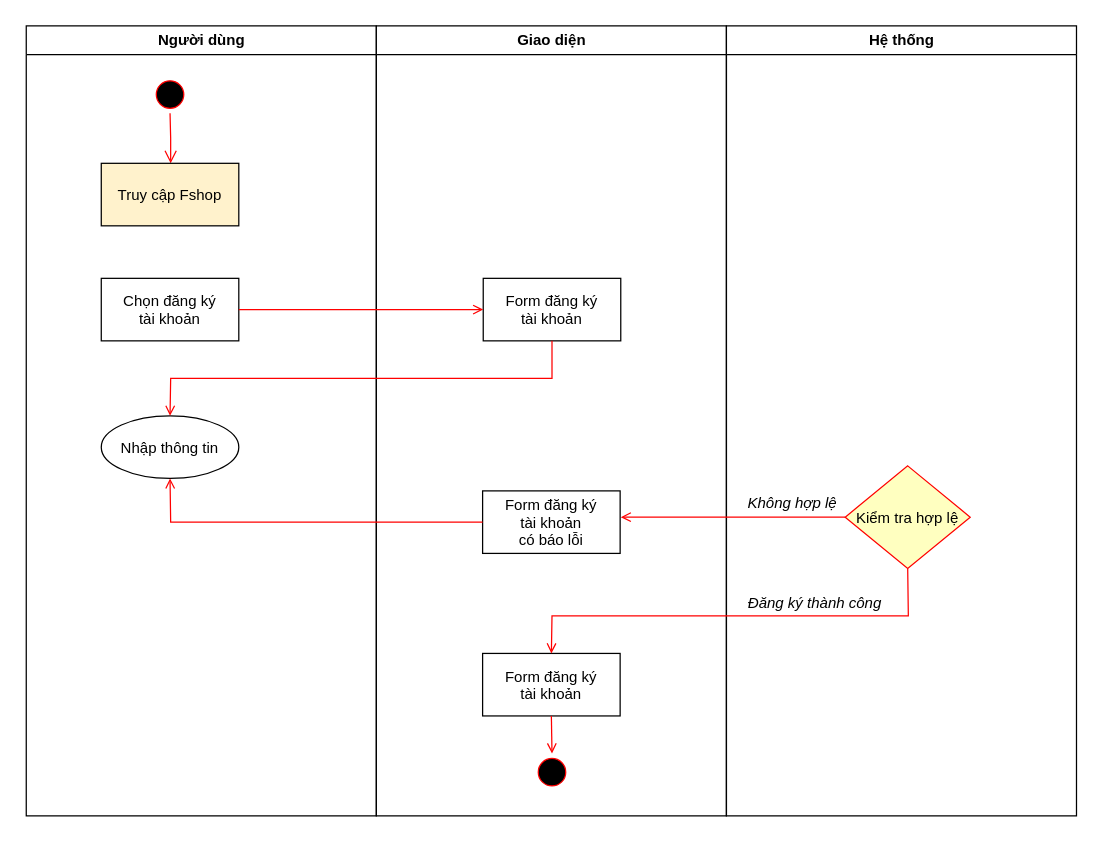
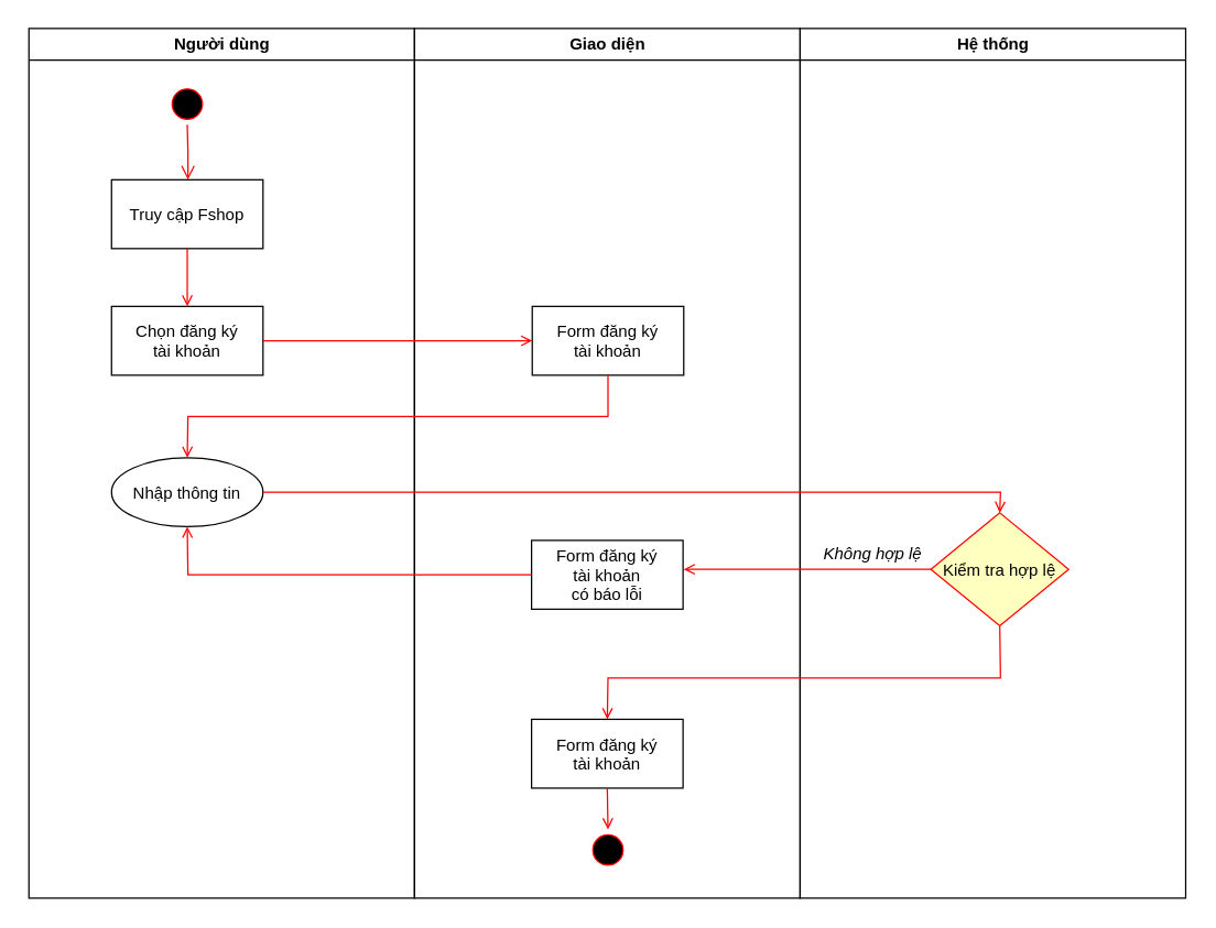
  <mxCell id="0" />
  <mxCell id="1" parent="0" />
  <mxCell id="2" value="Người dùng" style="swimlane;whiteSpace=wrap" parent="1" vertex="1"><mxGeometry x="20.5" y="20" width="280" height="632" as="geometry" /></mxCell>
  <mxCell id="3" value="" style="ellipse;shape=startState;fillColor=#000000;strokeColor=#ff0000;" parent="2" vertex="1"><mxGeometry x="100" y="40" width="30" height="30" as="geometry" /></mxCell>
  <mxCell id="4" value="" style="edgeStyle=elbowEdgeStyle;elbow=horizontal;verticalAlign=bottom;endArrow=open;endSize=8;strokeColor=#FF0000;endFill=1;rounded=0" parent="2" source="3" target="5" edge="1"><mxGeometry x="100" y="40" as="geometry"><mxPoint x="115" y="110" as="targetPoint" /></mxGeometry></mxCell>
- <mxCell id="5" value="Truy cập Fshop" style="fillColor=#fff2cc;" parent="2" vertex="1"><mxGeometry x="60" y="110" width="110" height="50" as="geometry" /></mxCell>
+ <mxCell id="5" value="Truy cập Fshop" style="" parent="2" vertex="1"><mxGeometry x="60" y="110" width="110" height="50" as="geometry" /></mxCell>
  <mxCell id="6" value="Chọn đăng ký &#10;tài khoản" style="" parent="2" vertex="1"><mxGeometry x="60" y="202" width="110" height="50" as="geometry" /></mxCell>
+ <mxCell id="7" value="" style="endArrow=open;strokeColor=#FF0000;endFill=1;rounded=0" parent="2" source="5" target="6" edge="1"><mxGeometry relative="1" as="geometry" /></mxCell>
  <mxCell id="8" value="Nhập thông tin" style="ellipse;" parent="2" vertex="1"><mxGeometry x="60" y="312" width="110" height="50" as="geometry" /></mxCell>
  <mxCell id="9" value="Giao diện" style="swimlane;whiteSpace=wrap" parent="1" vertex="1"><mxGeometry x="300.5" y="20" width="280" height="632" as="geometry" /></mxCell>
  <mxCell id="10" value="Form đăng ký &#10;tài khoản" style="" parent="9" vertex="1"><mxGeometry x="85.5" y="202" width="110" height="50" as="geometry" /></mxCell>
  <mxCell id="11" value="Form đăng ký &#10;tài khoản" style="" vertex="1" parent="9"><mxGeometry x="85" y="502" width="110" height="50" as="geometry" /></mxCell>
  <mxCell id="12" value="Form đăng ký &#10;tài khoản &#10;có báo lỗi" style="" vertex="1" parent="9"><mxGeometry x="85" y="372" width="110" height="50" as="geometry" /></mxCell>
  <mxCell id="13" value="Hệ thống" style="swimlane;whiteSpace=wrap" parent="1" vertex="1"><mxGeometry x="580.5" y="20" width="280" height="632" as="geometry" /></mxCell>
  <mxCell id="14" value="Kiểm tra hợp lệ" style="rhombus;fillColor=#ffffc0;strokeColor=#ff0000;" vertex="1" parent="13"><mxGeometry x="95" y="352" width="100" height="82" as="geometry" /></mxCell>
  <mxCell id="15" value="" style="endArrow=open;strokeColor=#FF0000;endFill=1;rounded=0;entryX=0;entryY=0.5;entryDx=0;entryDy=0;exitX=1;exitY=0.5;exitDx=0;exitDy=0;" parent="1" source="6" target="10" edge="1"><mxGeometry relative="1" as="geometry"><mxPoint x="190.5" y="370" as="sourcePoint" /><mxPoint x="320.5" y="370" as="targetPoint" /></mxGeometry></mxCell>
  <mxCell id="16" value="" style="endArrow=open;strokeColor=#FF0000;endFill=1;rounded=0;exitX=0.5;exitY=1;exitDx=0;exitDy=0;entryX=0.5;entryY=0;entryDx=0;entryDy=0;" parent="1" source="10" target="8" edge="1"><mxGeometry relative="1" as="geometry"><mxPoint x="446" y="292" as="sourcePoint" /><mxPoint x="106" y="332" as="targetPoint" /><Array as="points"><mxPoint x="441" y="302" /><mxPoint x="136" y="302" /></Array></mxGeometry></mxCell>
+ <mxCell id="17" value="" style="endArrow=open;strokeColor=#FF0000;endFill=1;rounded=0;exitX=1;exitY=0.5;exitDx=0;exitDy=0;entryX=0.5;entryY=0;entryDx=0;entryDy=0;" parent="1" source="8" target="14" edge="1"><mxGeometry relative="1" as="geometry"><mxPoint x="200.5" y="257" as="sourcePoint" /><mxPoint x="746" y="392" as="targetPoint" /><Array as="points"><mxPoint x="726" y="357" /></Array></mxGeometry></mxCell>
  <mxCell id="18" value="" style="endArrow=open;strokeColor=#FF0000;endFill=1;rounded=0;exitX=0;exitY=0.5;exitDx=0;exitDy=0;" edge="1" parent="1" source="14"><mxGeometry relative="1" as="geometry"><mxPoint x="506" y="412" as="sourcePoint" /><mxPoint x="496" y="413" as="targetPoint" /><Array as="points" /></mxGeometry></mxCell>
  <mxCell id="19" value="Không hợp lệ" style="text;html=1;align=center;verticalAlign=middle;resizable=0;points=[];autosize=1;strokeColor=none;fontStyle=2" vertex="1" parent="1"><mxGeometry x="588" y="392" width="90" height="20" as="geometry" /></mxCell>
  <mxCell id="20" value="" style="endArrow=open;strokeColor=#FF0000;endFill=1;rounded=0;exitX=0.5;exitY=1;exitDx=0;exitDy=0;entryX=0.5;entryY=0;entryDx=0;entryDy=0;" edge="1" parent="1" source="14" target="11"><mxGeometry relative="1" as="geometry"><mxPoint x="636" y="502" as="sourcePoint" /><mxPoint x="436" y="532" as="targetPoint" /><Array as="points"><mxPoint x="726" y="492" /><mxPoint x="441" y="492" /></Array></mxGeometry></mxCell>
  <mxCell id="21" value="" style="ellipse;shape=startState;fillColor=#000000;strokeColor=#ff0000;" vertex="1" parent="1"><mxGeometry x="426" y="602" width="30" height="30" as="geometry" /></mxCell>
  <mxCell id="22" value="" style="endArrow=open;strokeColor=#FF0000;endFill=1;rounded=0;exitX=0.5;exitY=1;exitDx=0;exitDy=0;entryX=0.5;entryY=0;entryDx=0;entryDy=0;" edge="1" parent="1" source="11" target="21"><mxGeometry relative="1" as="geometry"><mxPoint x="436" y="592" as="sourcePoint" /><mxPoint x="436" y="634" as="targetPoint" /></mxGeometry></mxCell>
  <mxCell id="23" value="" style="endArrow=open;strokeColor=#FF0000;endFill=1;rounded=0;exitX=0;exitY=0.5;exitDx=0;exitDy=0;entryX=0.5;entryY=1;entryDx=0;entryDy=0;" edge="1" parent="1" source="12" target="8"><mxGeometry relative="1" as="geometry"><mxPoint x="216" y="402" as="sourcePoint" /><mxPoint x="36.5" y="402" as="targetPoint" /><Array as="points"><mxPoint x="136" y="417" /></Array></mxGeometry></mxCell>
- <mxCell id="24" value="Đăng ký thành công" style="text;html=1;align=center;verticalAlign=middle;resizable=0;points=[];autosize=1;strokeColor=none;fontStyle=2" vertex="1" parent="1"><mxGeometry x="591" y="472" width="120" height="20" as="geometry" /></mxCell>
